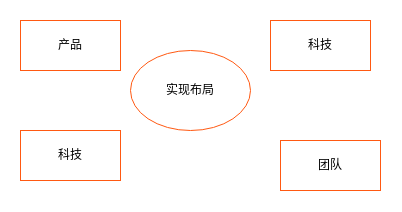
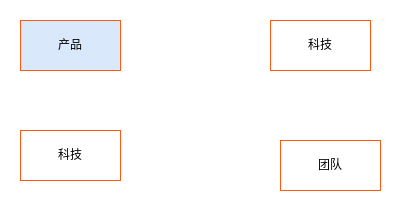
  <mxCell id="0" />
  <mxCell id="1" parent="0" />
- <mxCell id="2" value="实现布局" style="ellipse;whiteSpace=wrap;html=1;strokeColor=#FF5912;" vertex="1" parent="1"><mxGeometry x="130" y="50" width="120" height="80" as="geometry" /></mxCell>
  <mxCell id="3" value="科技" style="rounded=0;whiteSpace=wrap;html=1;strokeColor=#FF5912;" vertex="1" parent="1"><mxGeometry x="20" y="130" width="100" height="50" as="geometry" /></mxCell>
- <mxCell id="4" value="产品" style="rounded=0;whiteSpace=wrap;html=1;strokeColor=#FF5912;" vertex="1" parent="1"><mxGeometry x="20" y="20" width="100" height="50" as="geometry" /></mxCell>
+ <mxCell id="4" value="产品" style="rounded=0;whiteSpace=wrap;html=1;strokeColor=#FF5912;fillColor=#dae8fc;" vertex="1" parent="1"><mxGeometry x="20" y="20" width="100" height="50" as="geometry" /></mxCell>
  <mxCell id="5" value="团队" style="rounded=0;whiteSpace=wrap;html=1;strokeColor=#FF5912;" vertex="1" parent="1"><mxGeometry x="280" y="140" width="100" height="50" as="geometry" /></mxCell>
  <mxCell id="6" value="科技" style="rounded=0;whiteSpace=wrap;html=1;strokeColor=#FF5912;" vertex="1" parent="1"><mxGeometry x="270" y="20" width="100" height="50" as="geometry" /></mxCell>
